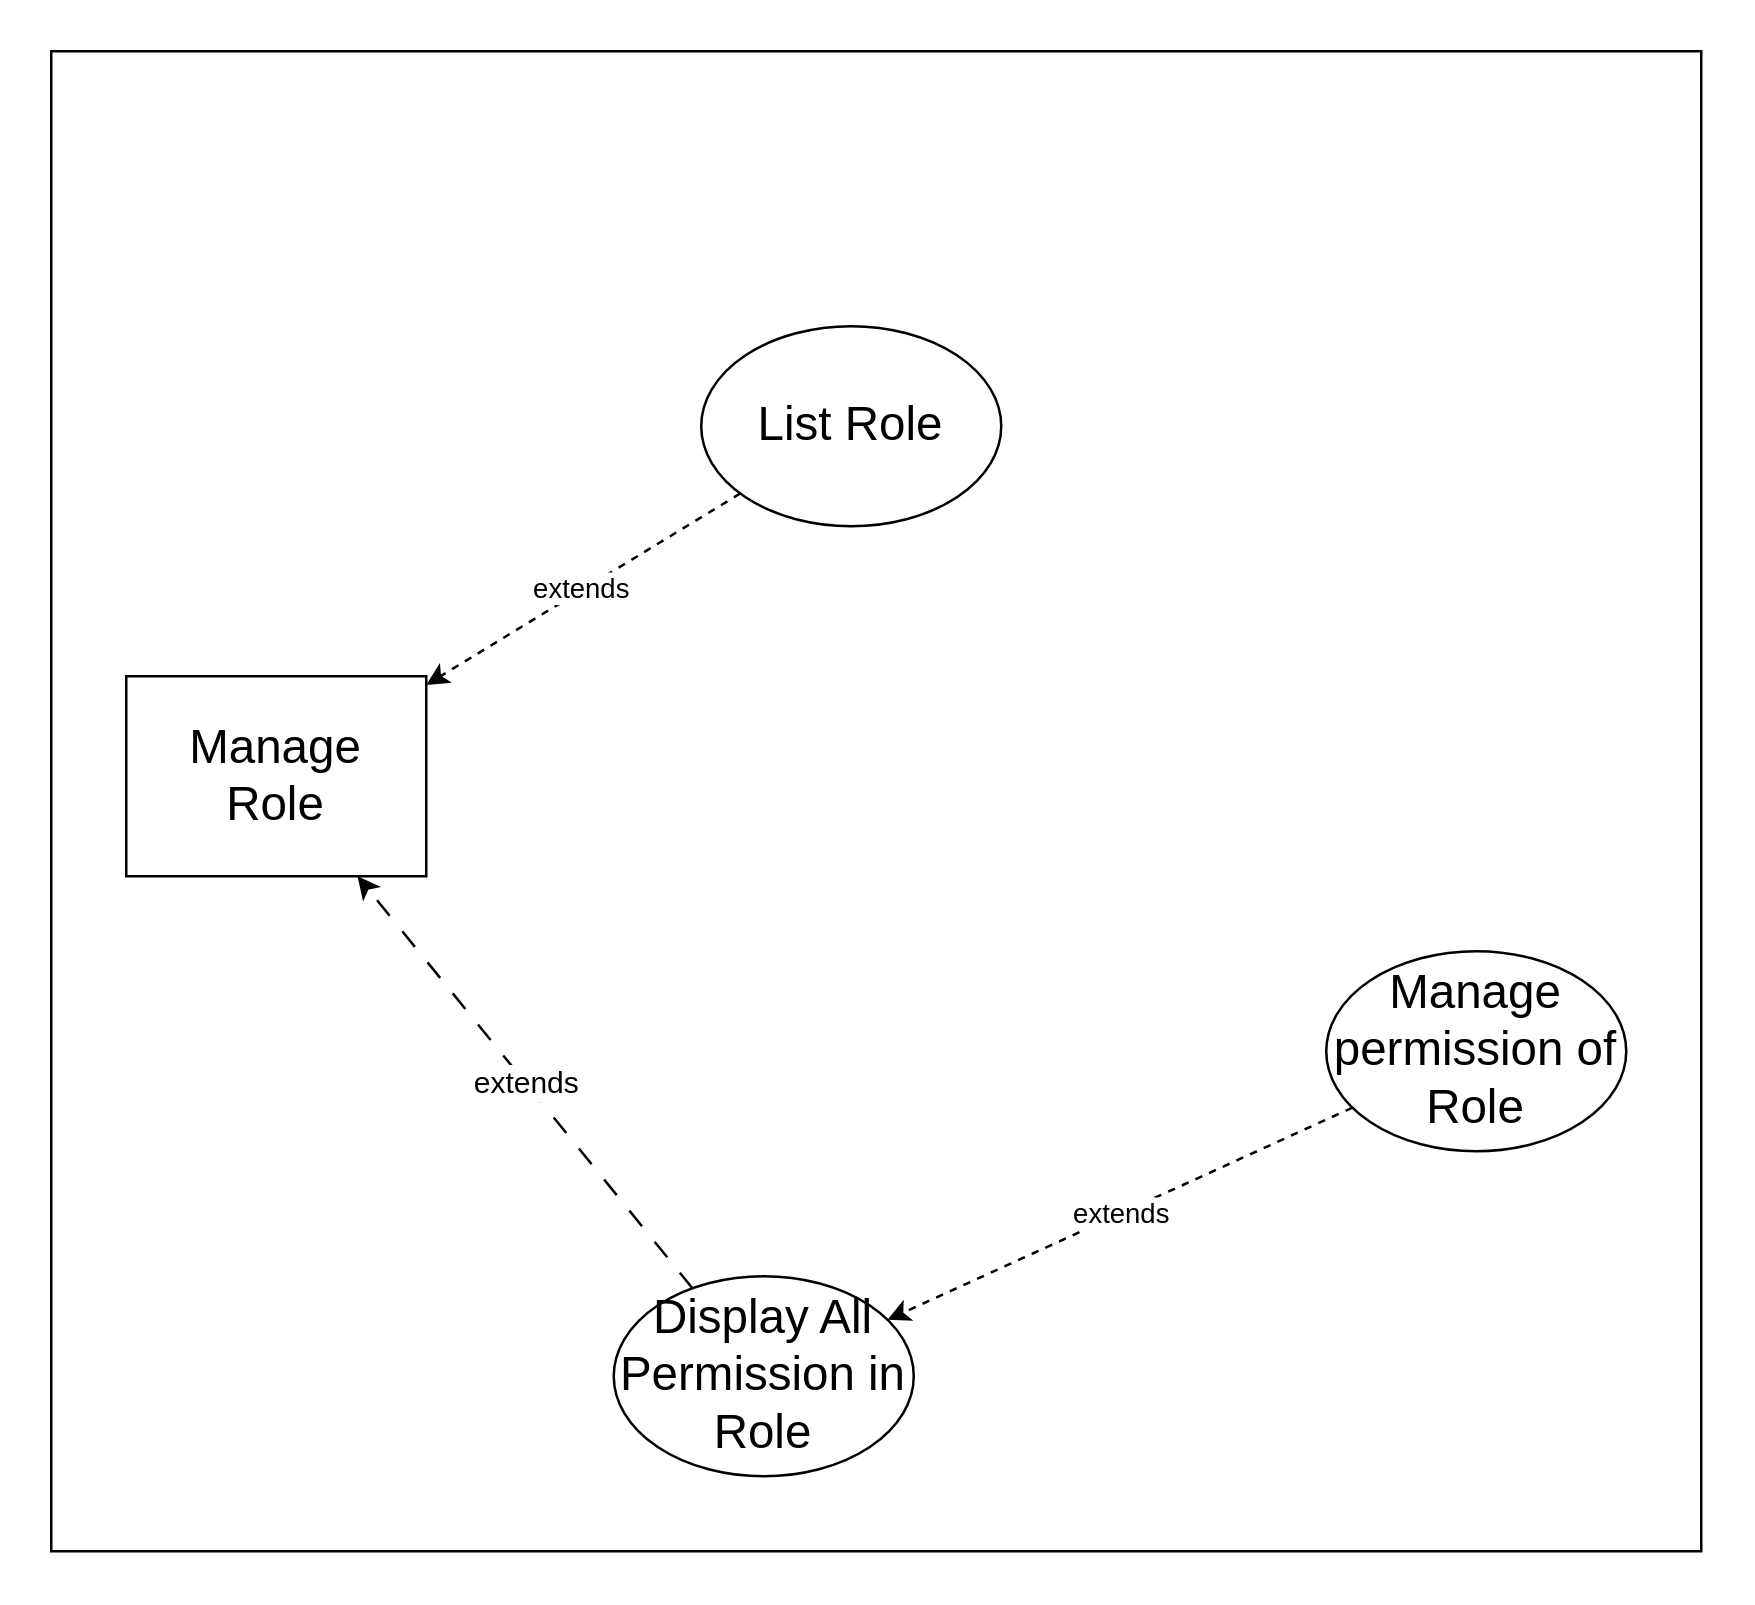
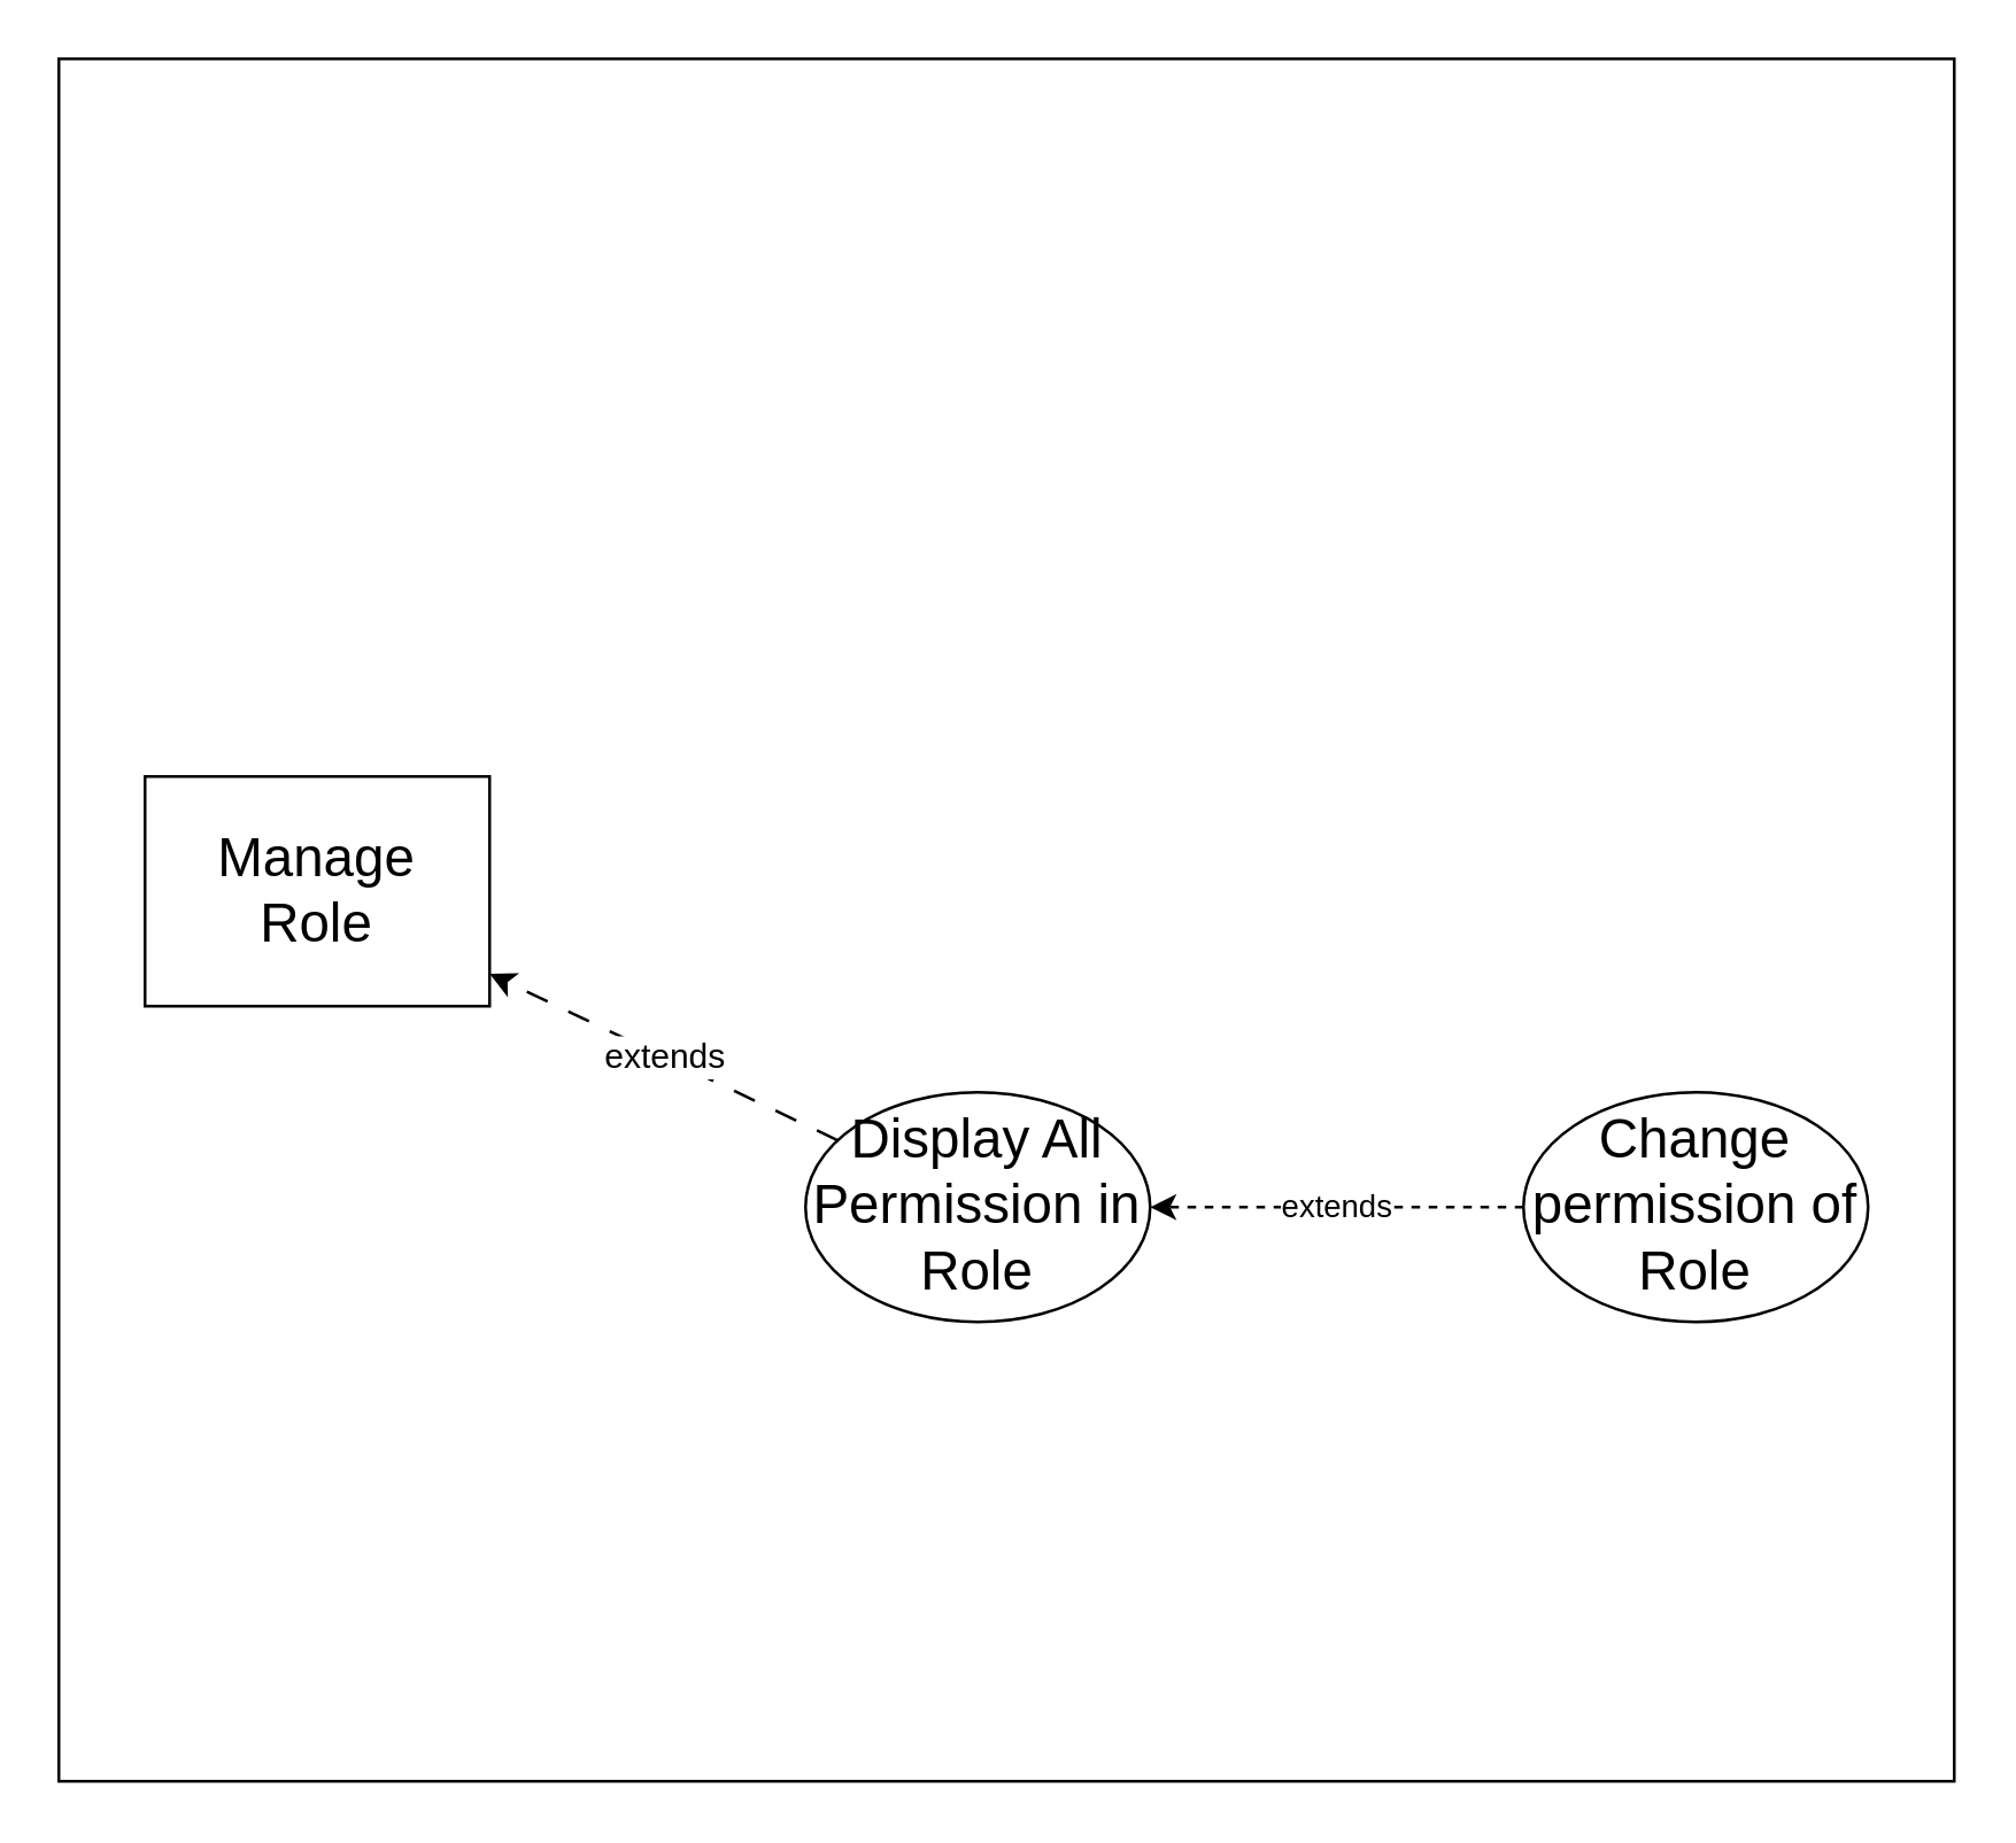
  <mxCell id="0" />
  <mxCell id="1" parent="0" />
  <mxCell id="2" value="" style="rounded=0;whiteSpace=wrap;html=1;fontFamily=Helvetica;fontSize=19;" vertex="1" parent="1"><mxGeometry x="20" y="20" width="660" height="600" as="geometry" /></mxCell>
  <mxCell id="3" value="&lt;div&gt;Manage &lt;br&gt;&lt;/div&gt;&lt;div&gt;Role&lt;/div&gt;" style="whiteSpace=wrap;html=1;fontFamily=Helvetica;fontSize=19;rounded=0;" vertex="1" parent="1"><mxGeometry x="50" y="270" width="120" height="80" as="geometry" /></mxCell>
  <mxCell id="4" value="extends" style="edgeStyle=none;rounded=0;orthogonalLoop=1;jettySize=auto;html=1;fontFamily=Helvetica;fontSize=12;dashed=1;dashPattern=8 8;" edge="1" parent="1" source="5" target="3"><mxGeometry relative="1" as="geometry" /></mxCell>
- <mxCell id="5" value="Display All Permission in Role" style="ellipse;whiteSpace=wrap;html=1;fontFamily=Helvetica;fontSize=19;" vertex="1" parent="1"><mxGeometry x="245" y="510" width="120" height="80" as="geometry" /></mxCell>
- <mxCell id="6" value="extends" style="rounded=0;orthogonalLoop=1;jettySize=auto;html=1;dashed=1;" edge="1" parent="1" source="7" target="3"><mxGeometry relative="1" as="geometry" /></mxCell>
- <mxCell id="7" value="&lt;div&gt;List Role&lt;br&gt;&lt;/div&gt;" style="ellipse;whiteSpace=wrap;html=1;fontFamily=Helvetica;fontSize=19;" vertex="1" parent="1"><mxGeometry x="280" y="130" width="120" height="80" as="geometry" /></mxCell>
+ <mxCell id="5" value="Display All Permission in Role" style="ellipse;whiteSpace=wrap;html=1;fontFamily=Helvetica;fontSize=19;" vertex="1" parent="1"><mxGeometry x="280" y="380" width="120" height="80" as="geometry" /></mxCell>
  <mxCell id="8" value="extends" style="edgeStyle=none;rounded=0;orthogonalLoop=1;jettySize=auto;html=1;dashed=1;" edge="1" parent="1" source="9" target="5"><mxGeometry relative="1" as="geometry" /></mxCell>
- <mxCell id="9" value="Manage permission of Role" style="ellipse;whiteSpace=wrap;html=1;fontFamily=Helvetica;fontSize=19;" vertex="1" parent="1"><mxGeometry x="530" y="380" width="120" height="80" as="geometry" /></mxCell>
+ <mxCell id="9" value="Change permission of Role" style="ellipse;whiteSpace=wrap;html=1;fontFamily=Helvetica;fontSize=19;" vertex="1" parent="1"><mxGeometry x="530" y="380" width="120" height="80" as="geometry" /></mxCell>
